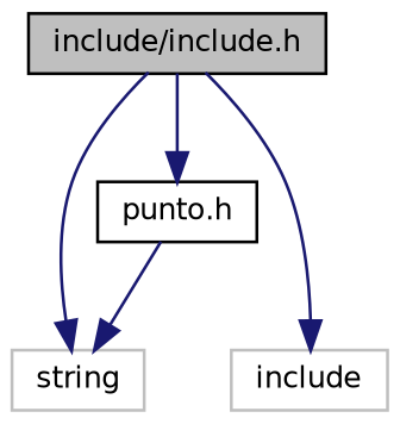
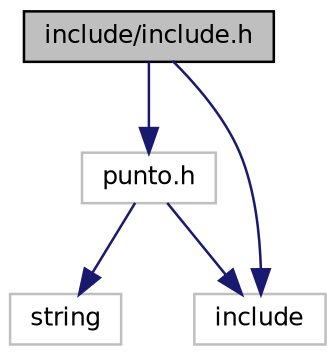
  digraph {
    node [color=black fillcolor=white fontname=Helvetica fontsize=10 shape=record style=filled]
    edge [color=midnightblue fontname=Helvetica fontsize=10 labelfontname=Helvetica labelfontsize=10 style=solid]
    n1 [fillcolor=grey75 fontcolor=black height=0.2 label="include/include.h" width=0.4]
-   n2 [height=0.2 label="punto.h" width=0.4]
+   n2 [color=grey75 height=0.2 label="punto.h" width=0.4]
    n3 [color=grey75 height=0.2 label=string width=0.4]
    n4 [color=grey75 height=0.2 label=include width=0.4]
    n1 -> n2
-   n1 -> n3
    n1 -> n4
    n2 -> n3
+   n2 -> n4
  }
